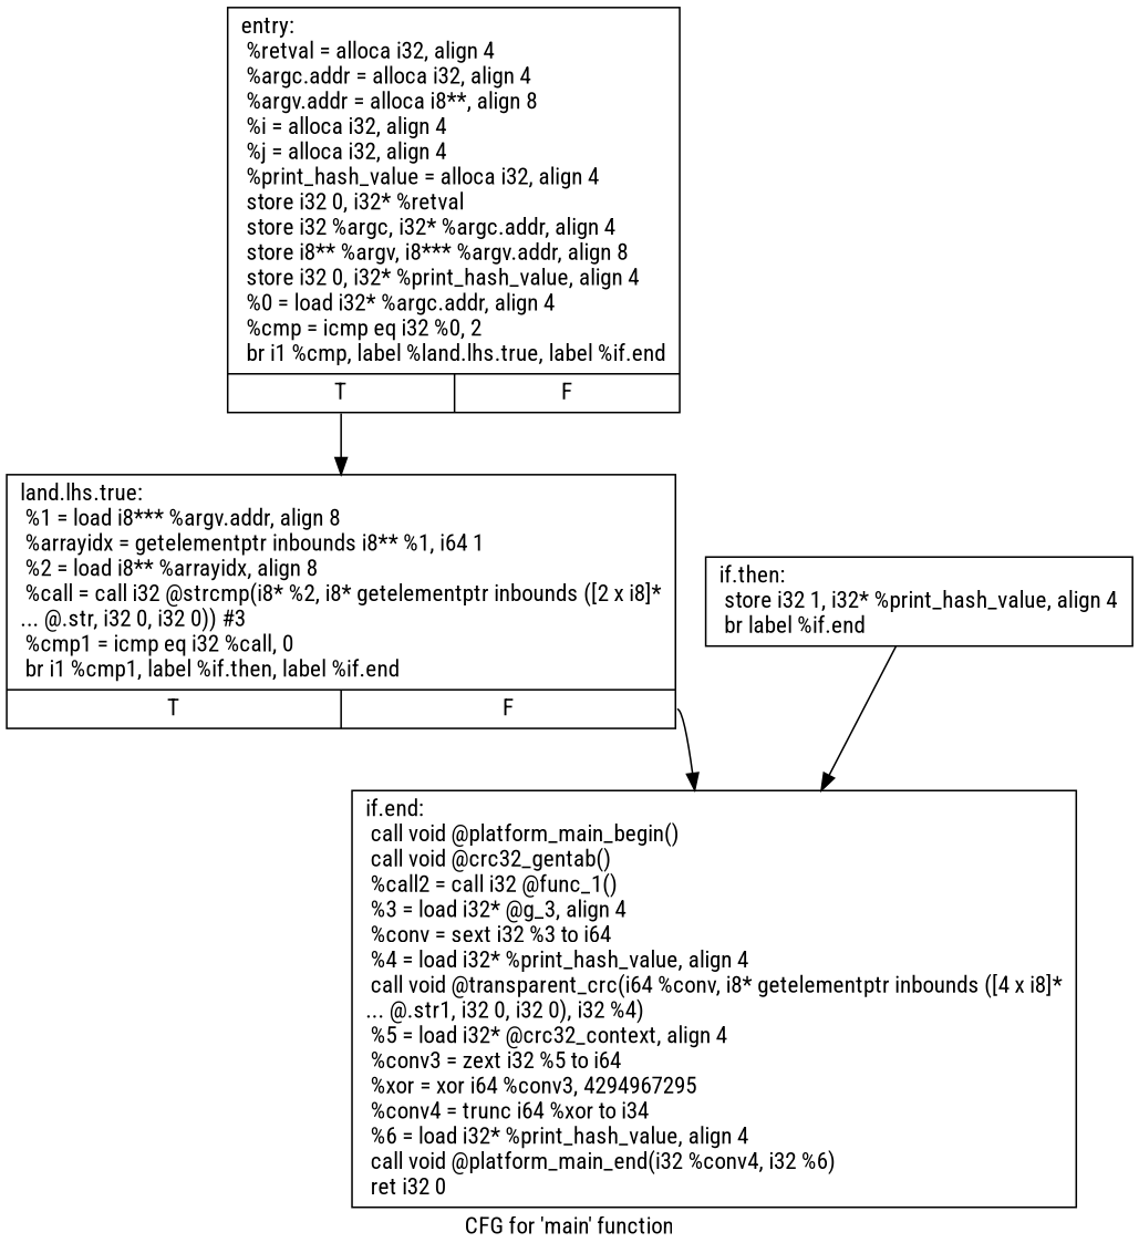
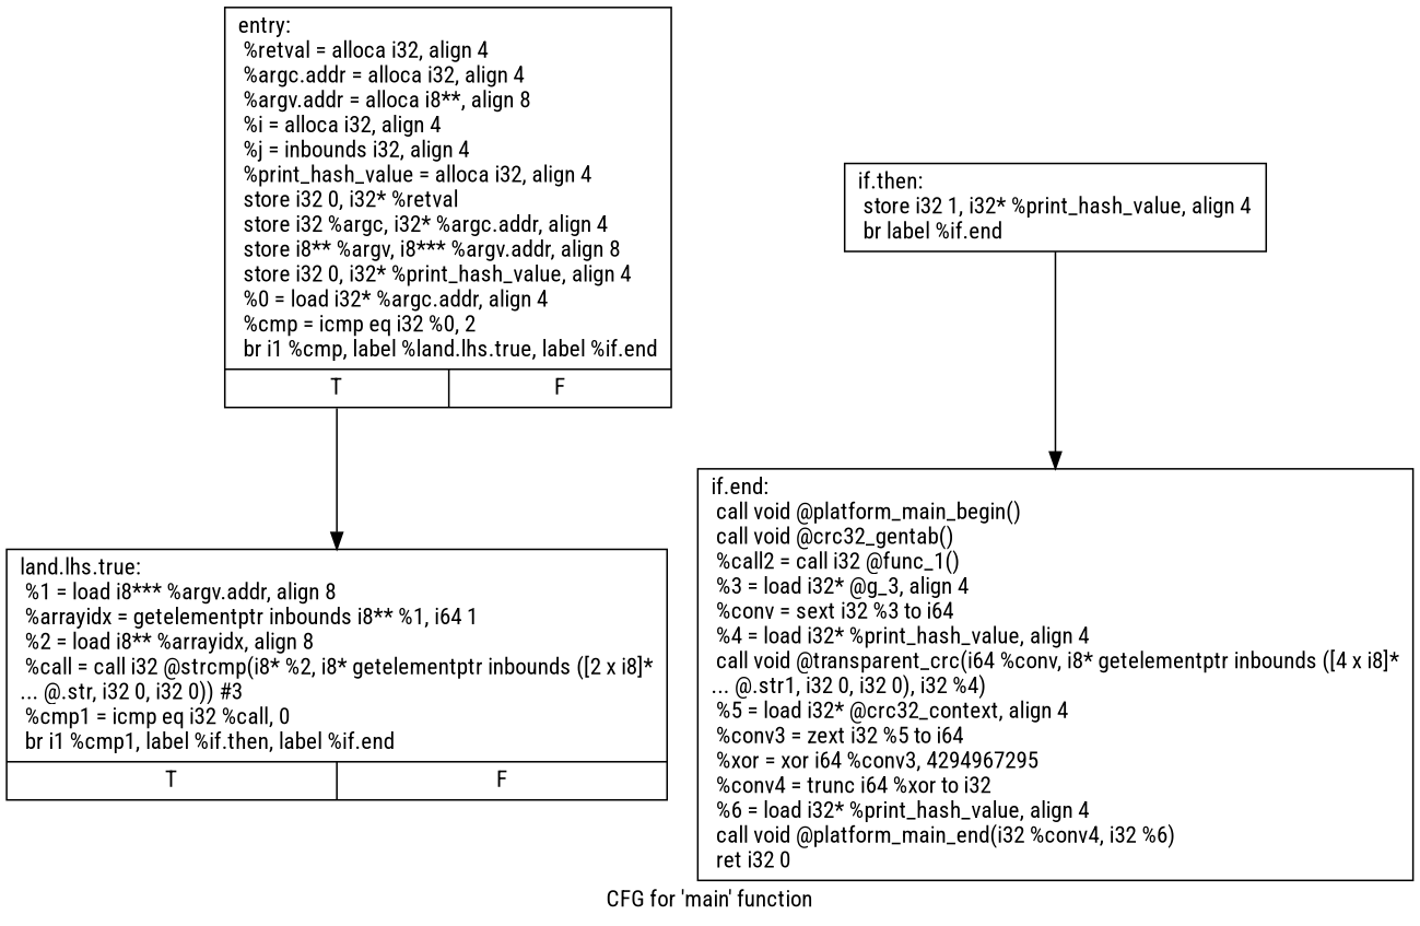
  digraph {
    fontname="Roboto Condensed"
    label="CFG for 'main' function"
    node [fontname="Roboto Condensed" shape=record]
    edge [fontname="Roboto Condensed" tailport=s0]
-   n1 [label="{entry:\l  %retval = alloca i32, align 4\l  %argc.addr = alloca i32, align 4\l  %argv.addr = alloca i8**, align 8\l  %i = alloca i32, align 4\l  %j = alloca i32, align 4\l  %print_hash_value = alloca i32, align 4\l  store i32 0, i32* %retval\l  store i32 %argc, i32* %argc.addr, align 4\l  store i8** %argv, i8*** %argv.addr, align 8\l  store i32 0, i32* %print_hash_value, align 4\l  %0 = load i32* %argc.addr, align 4\l  %cmp = icmp eq i32 %0, 2\l  br i1 %cmp, label %land.lhs.true, label %if.end\l|{<s0>T|<s1>F}}"]
+   n1 [label="{entry:\l  %retval = alloca i32, align 4\l  %argc.addr = alloca i32, align 4\l  %argv.addr = alloca i8**, align 8\l  %i = alloca i32, align 4\l  %j = inbounds i32, align 4\l  %print_hash_value = alloca i32, align 4\l  store i32 0, i32* %retval\l  store i32 %argc, i32* %argc.addr, align 4\l  store i8** %argv, i8*** %argv.addr, align 8\l  store i32 0, i32* %print_hash_value, align 4\l  %0 = load i32* %argc.addr, align 4\l  %cmp = icmp eq i32 %0, 2\l  br i1 %cmp, label %land.lhs.true, label %if.end\l|{<s0>T|<s1>F}}"]
    n2 [label="{land.lhs.true:                                    \l  %1 = load i8*** %argv.addr, align 8\l  %arrayidx = getelementptr inbounds i8** %1, i64 1\l  %2 = load i8** %arrayidx, align 8\l  %call = call i32 @strcmp(i8* %2, i8* getelementptr inbounds ([2 x i8]*\l... @.str, i32 0, i32 0)) #3\l  %cmp1 = icmp eq i32 %call, 0\l  br i1 %cmp1, label %if.then, label %if.end\l|{<s0>T|<s1>F}}"]
-   n3 [label="{if.end:                                           \l  call void @platform_main_begin()\l  call void @crc32_gentab()\l  %call2 = call i32 @func_1()\l  %3 = load i32* @g_3, align 4\l  %conv = sext i32 %3 to i64\l  %4 = load i32* %print_hash_value, align 4\l  call void @transparent_crc(i64 %conv, i8* getelementptr inbounds ([4 x i8]*\l... @.str1, i32 0, i32 0), i32 %4)\l  %5 = load i32* @crc32_context, align 4\l  %conv3 = zext i32 %5 to i64\l  %xor = xor i64 %conv3, 4294967295\l  %conv4 = trunc i64 %xor to i34\l  %6 = load i32* %print_hash_value, align 4\l  call void @platform_main_end(i32 %conv4, i32 %6)\l  ret i32 0\l}"]
+   n3 [label="{if.end:                                           \l  call void @platform_main_begin()\l  call void @crc32_gentab()\l  %call2 = call i32 @func_1()\l  %3 = load i32* @g_3, align 4\l  %conv = sext i32 %3 to i64\l  %4 = load i32* %print_hash_value, align 4\l  call void @transparent_crc(i64 %conv, i8* getelementptr inbounds ([4 x i8]*\l... @.str1, i32 0, i32 0), i32 %4)\l  %5 = load i32* @crc32_context, align 4\l  %conv3 = zext i32 %5 to i64\l  %xor = xor i64 %conv3, 4294967295\l  %conv4 = trunc i64 %xor to i32\l  %6 = load i32* %print_hash_value, align 4\l  call void @platform_main_end(i32 %conv4, i32 %6)\l  ret i32 0\l}"]
    n4 [label="{if.then:                                          \l  store i32 1, i32* %print_hash_value, align 4\l  br label %if.end\l}"]
    n1 -> n2
-   n2 -> n3 [tailport=s1]
    n4 -> n3
  }
